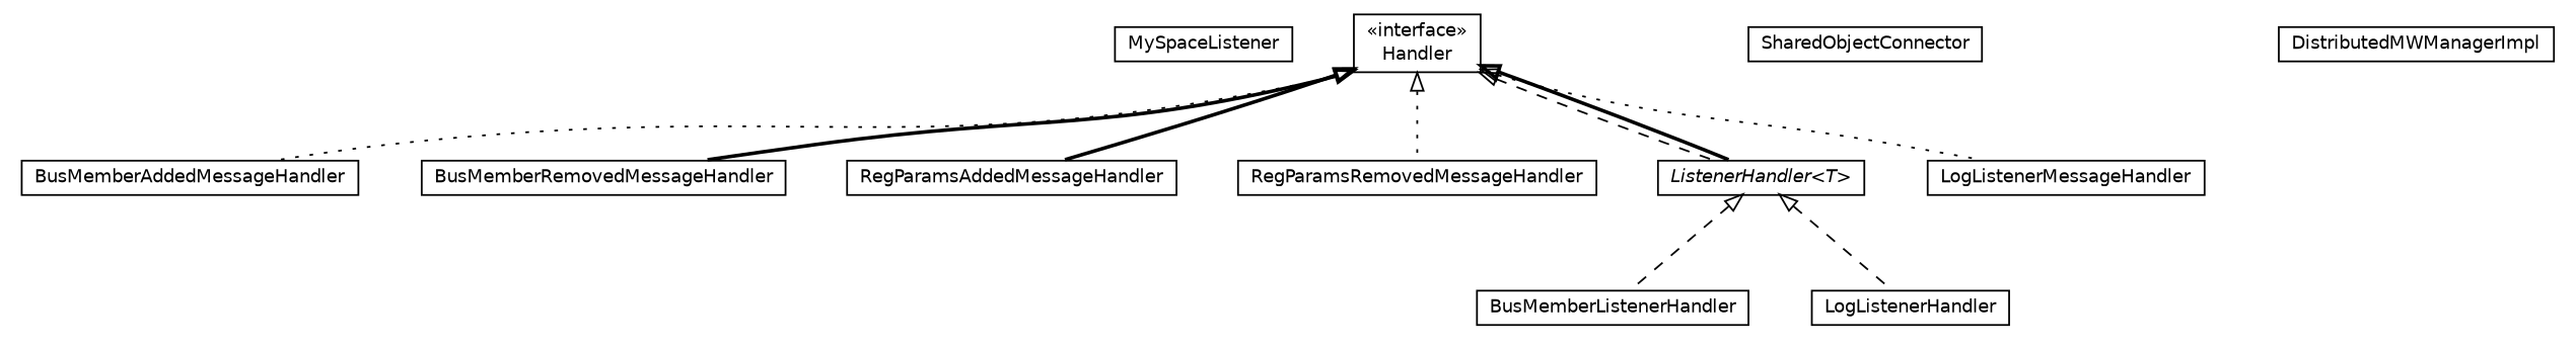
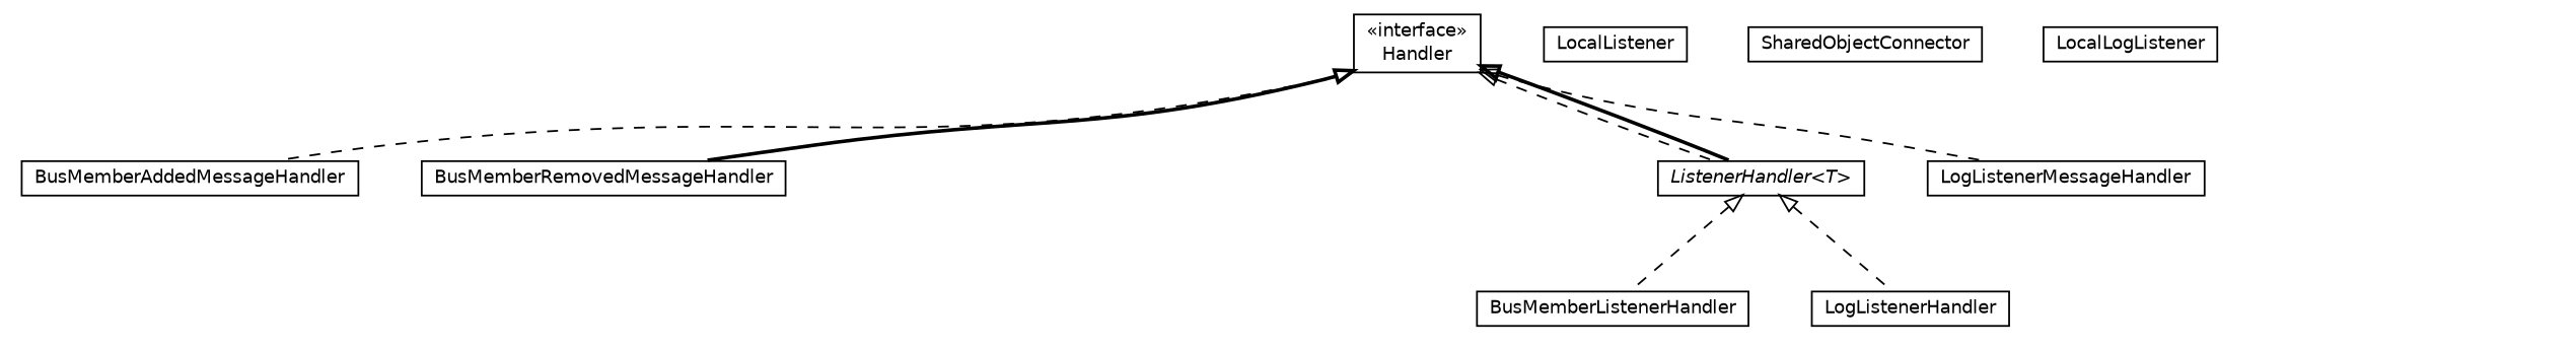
  digraph {
    nodesep=0.25
    ranksep=0.5
    node [fontcolor=black fontname=Helvetica fontsize=10.0 shape=plaintext]
    edge [arrowtail=empty dir=back fontname=Helvetica fontsize=10 headport=p labelfontname=Helvetica labelfontsize=10 style=dashed tailport=p]
-   n1 [label=<<table title="org.universAAL.middleware.managers.distributedmw.impl.MySpaceListener" border="0" cellborder="1" cellspacing="0" cellpadding="2" port="p" href="./MySpaceListener.html"> 		<tr><td><table border="0" cellspacing="0" cellpadding="1"> <tr><td align="center" balign="center"> MySpaceListener </td></tr> 		</table></td></tr> 		</table>>]
    n2 [label=<<table title="org.universAAL.middleware.managers.distributedmw.impl.BusMemberListenerHandler" border="0" cellborder="1" cellspacing="0" cellpadding="2" port="p" href="./BusMemberListenerHandler.html"> 		<tr><td><table border="0" cellspacing="0" cellpadding="1"> <tr><td align="center" balign="center"> BusMemberListenerHandler </td></tr> 		</table></td></tr> 		</table>>]
    n3 [label=<<table title="org.universAAL.middleware.managers.distributedmw.impl.BusMemberListenerHandler.BusMemberAddedMessageHandler" border="0" cellborder="1" cellspacing="0" cellpadding="2" port="p" href="./BusMemberListenerHandler.BusMemberAddedMessageHandler.html"> 		<tr><td><table border="0" cellspacing="0" cellpadding="1"> <tr><td align="center" balign="center"> BusMemberAddedMessageHandler </td></tr> 		</table></td></tr> 		</table>>]
    n4 [label=<<table title="org.universAAL.middleware.managers.distributedmw.impl.BusMemberListenerHandler.BusMemberRemovedMessageHandler" border="0" cellborder="1" cellspacing="0" cellpadding="2" port="p" href="./BusMemberListenerHandler.BusMemberRemovedMessageHandler.html"> 		<tr><td><table border="0" cellspacing="0" cellpadding="1"> <tr><td align="center" balign="center"> BusMemberRemovedMessageHandler </td></tr> 		</table></td></tr> 		</table>>]
-   n5 [label=<<table title="org.universAAL.middleware.managers.distributedmw.impl.BusMemberListenerHandler.RegParamsAddedMessageHandler" border="0" cellborder="1" cellspacing="0" cellpadding="2" port="p" href="./BusMemberListenerHandler.RegParamsAddedMessageHandler.html"> 		<tr><td><table border="0" cellspacing="0" cellpadding="1"> <tr><td align="center" balign="center"> RegParamsAddedMessageHandler </td></tr> 		</table></td></tr> 		</table>>]
-   n6 [label=<<table title="org.universAAL.middleware.managers.distributedmw.impl.BusMemberListenerHandler.RegParamsRemovedMessageHandler" border="0" cellborder="1" cellspacing="0" cellpadding="2" port="p" href="./BusMemberListenerHandler.RegParamsRemovedMessageHandler.html"> 		<tr><td><table border="0" cellspacing="0" cellpadding="1"> <tr><td align="center" balign="center"> RegParamsRemovedMessageHandler </td></tr> 		</table></td></tr> 		</table>>]
+   n7 [label=<<table title="org.universAAL.middleware.managers.distributedmw.impl.BusMemberListenerHandler.LocalListener" border="0" cellborder="1" cellspacing="0" cellpadding="2" port="p" href="./BusMemberListenerHandler.LocalListener.html"> 		<tr><td><table border="0" cellspacing="0" cellpadding="1"> <tr><td align="center" balign="center"> LocalListener </td></tr> 		</table></td></tr> 		</table>>]
    n8 [label=<<table title="org.universAAL.middleware.managers.distributedmw.impl.SharedObjectConnector" border="0" cellborder="1" cellspacing="0" cellpadding="2" port="p" href="./SharedObjectConnector.html"> 		<tr><td><table border="0" cellspacing="0" cellpadding="1"> <tr><td align="center" balign="center"> SharedObjectConnector </td></tr> 		</table></td></tr> 		</table>>]
    n9 [label=<<table title="org.universAAL.middleware.managers.distributedmw.impl.ListenerHandler" border="0" cellborder="1" cellspacing="0" cellpadding="2" port="p" href="./ListenerHandler.html"> 		<tr><td><table border="0" cellspacing="0" cellpadding="1"> <tr><td align="center" balign="center"><font face="Helvetica-Oblique"> ListenerHandler&lt;T&gt; </font></td></tr> 		</table></td></tr> 		</table>>]
    n10 [label=<<table title="org.universAAL.middleware.managers.distributedmw.impl.LogListenerHandler" border="0" cellborder="1" cellspacing="0" cellpadding="2" port="p" href="./LogListenerHandler.html"> 		<tr><td><table border="0" cellspacing="0" cellpadding="1"> <tr><td align="center" balign="center"> LogListenerHandler </td></tr> 		</table></td></tr> 		</table>>]
    n11 [label=<<table title="org.universAAL.middleware.managers.distributedmw.impl.LogListenerHandler.LogListenerMessageHandler" border="0" cellborder="1" cellspacing="0" cellpadding="2" port="p" href="./LogListenerHandler.LogListenerMessageHandler.html"> 		<tr><td><table border="0" cellspacing="0" cellpadding="1"> <tr><td align="center" balign="center"> LogListenerMessageHandler </td></tr> 		</table></td></tr> 		</table>>]
-   n13 [label=<<table title="org.universAAL.middleware.managers.distributedmw.impl.DistributedMWManagerImpl" border="0" cellborder="1" cellspacing="0" cellpadding="2" port="p" href="./DistributedMWManagerImpl.html"> 		<tr><td><table border="0" cellspacing="0" cellpadding="1"> <tr><td align="center" balign="center"> DistributedMWManagerImpl </td></tr> 		</table></td></tr> 		</table>>]
+   n12 [label=<<table title="org.universAAL.middleware.managers.distributedmw.impl.LogListenerHandler.LocalLogListener" border="0" cellborder="1" cellspacing="0" cellpadding="2" port="p" href="./LogListenerHandler.LocalLogListener.html"> 		<tr><td><table border="0" cellspacing="0" cellpadding="1"> <tr><td align="center" balign="center"> LocalLogListener </td></tr> 		</table></td></tr> 		</table>>]
    n14 [label=<<table title="org.universAAL.middleware.managers.distributedmw.impl.DistributedMWManagerImpl.Handler" border="0" cellborder="1" cellspacing="0" cellpadding="2" port="p" href="http://java.sun.com/j2se/1.4.2/docs/api/org/universAAL/middleware/managers/distributedmw/impl/DistributedMWManagerImpl/Handler.html"> 		<tr><td><table border="0" cellspacing="0" cellpadding="1"> <tr><td align="center" balign="center"> &#171;interface&#187; </td></tr> <tr><td align="center" balign="center"> Handler </td></tr> 		</table></td></tr> 		</table>>]
    n9 -> n2
    n9 -> n10
-   n14 -> n3 [style=dotted]
+   n14 -> n3
    n14 -> n4 [style=bold]
-   n14 -> n5 [style=bold]
-   n14 -> n6 [style=dotted]
    n14 -> n9
    n14 -> n9 [style=bold]
-   n14 -> n11 [style=dotted]
+   n14 -> n11
  }
